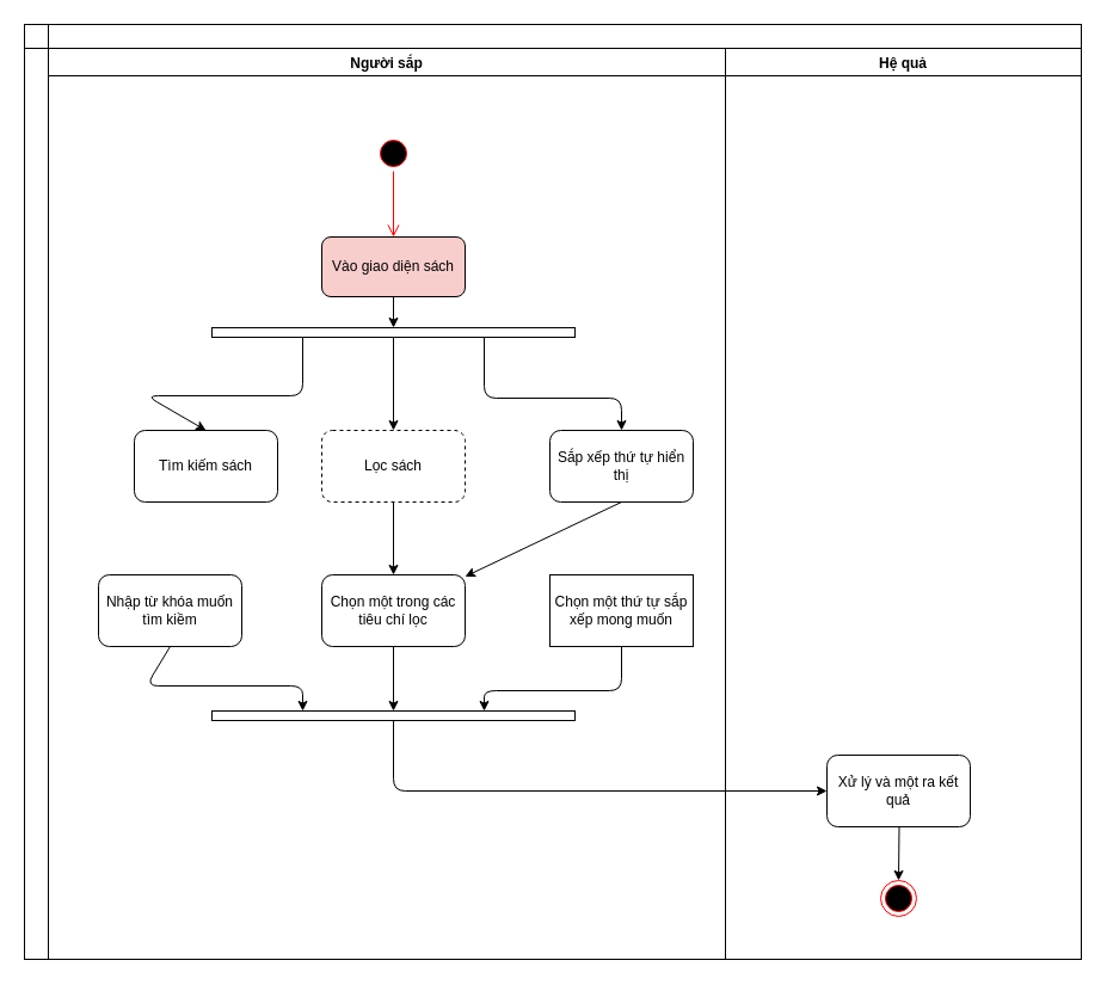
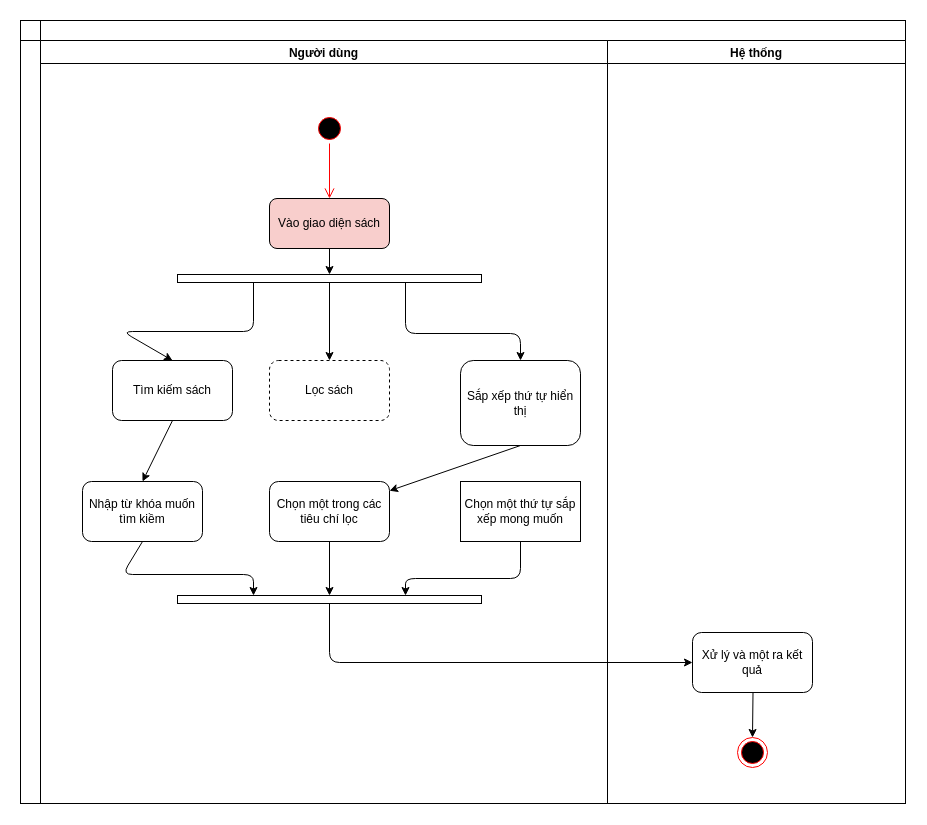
  <mxCell id="0" />
  <mxCell id="1" parent="0" />
  <mxCell id="2" value="" style="shape=internalStorage;whiteSpace=wrap;html=1;backgroundOutline=1;strokeWidth=1;" vertex="1" parent="1"><mxGeometry x="20" y="20" width="885" height="783" as="geometry" /></mxCell>
  <mxCell id="3" value="" style="ellipse;html=1;shape=startState;fillColor=#000000;strokeColor=#ff0000;" vertex="1" parent="1"><mxGeometry x="314" y="113" width="30" height="30" as="geometry" /></mxCell>
  <mxCell id="4" value="" style="edgeStyle=orthogonalEdgeStyle;html=1;verticalAlign=bottom;endArrow=open;endSize=8;strokeColor=#ff0000;" edge="1" source="3" parent="1"><mxGeometry relative="1" as="geometry"><mxPoint x="329" y="198" as="targetPoint" /></mxGeometry></mxCell>
  <mxCell id="5" value="Vào giao diện sách" style="rounded=1;whiteSpace=wrap;html=1;fillColor=#f8cecc;" vertex="1" parent="1"><mxGeometry x="269" y="198" width="120" height="50" as="geometry" /></mxCell>
  <mxCell id="6" value="" style="ellipse;html=1;shape=endState;fillColor=#000000;strokeColor=#ff0000;" vertex="1" parent="1"><mxGeometry x="737" y="737" width="30" height="30" as="geometry" /></mxCell>
  <mxCell id="7" value="" style="endArrow=classic;html=1;entryX=0.5;entryY=0;entryDx=0;entryDy=0;" edge="1" parent="1" target="6"><mxGeometry width="50" height="50" relative="1" as="geometry"><mxPoint x="752.5" y="692" as="sourcePoint" /><mxPoint x="867.5" y="667" as="targetPoint" /></mxGeometry></mxCell>
  <mxCell id="8" value="Tìm kiếm sách" style="rounded=1;whiteSpace=wrap;html=1;" vertex="1" parent="1"><mxGeometry x="112" y="360" width="120" height="60" as="geometry" /></mxCell>
  <mxCell id="9" value="Lọc sách" style="rounded=1;whiteSpace=wrap;html=1;dashed=1;" vertex="1" parent="1"><mxGeometry x="269" y="360" width="120" height="60" as="geometry" /></mxCell>
- <mxCell id="10" value="Sắp xếp thứ tự hiển thị" style="rounded=1;whiteSpace=wrap;html=1;" vertex="1" parent="1"><mxGeometry x="460" y="360" width="120" height="60" as="geometry" /></mxCell>
+ <mxCell id="10" value="Sắp xếp thứ tự hiển thị" style="rounded=1;whiteSpace=wrap;html=1;" vertex="1" parent="1"><mxGeometry x="460" y="360" width="120" height="85" as="geometry" /></mxCell>
  <mxCell id="11" value="" style="rounded=0;whiteSpace=wrap;html=1;strokeWidth=1;" vertex="1" parent="1"><mxGeometry x="177" y="274" width="304" height="8" as="geometry" /></mxCell>
  <mxCell id="12" value="" style="endArrow=classic;html=1;exitX=0.5;exitY=1;exitDx=0;exitDy=0;entryX=0.5;entryY=0;entryDx=0;entryDy=0;" edge="1" parent="1" source="5" target="11"><mxGeometry width="50" height="50" relative="1" as="geometry"><mxPoint x="445" y="223" as="sourcePoint" /><mxPoint x="495" y="173" as="targetPoint" /></mxGeometry></mxCell>
  <mxCell id="13" value="" style="endArrow=classic;html=1;exitX=0.25;exitY=1;exitDx=0;exitDy=0;entryX=0.5;entryY=0;entryDx=0;entryDy=0;" edge="1" parent="1" source="11" target="8"><mxGeometry width="50" height="50" relative="1" as="geometry"><mxPoint x="184" y="351" as="sourcePoint" /><mxPoint y="301" as="targetPoint" x="234" /><Array as="points"><mxPoint x="253" y="331" /><mxPoint x="122" y="331" /></Array></mxGeometry></mxCell>
  <mxCell id="14" value="" style="endArrow=classic;html=1;exitX=0.5;exitY=1;exitDx=0;exitDy=0;entryX=0.5;entryY=0;entryDx=0;entryDy=0;" edge="1" parent="1" source="11" target="9"><mxGeometry width="50" height="50" relative="1" as="geometry"><mxPoint x="393" y="357" as="sourcePoint" /><mxPoint x="443" y="307" as="targetPoint" /></mxGeometry></mxCell>
  <mxCell id="15" value="" style="endArrow=classic;html=1;exitX=0.75;exitY=1;exitDx=0;exitDy=0;entryX=0.5;entryY=0;entryDx=0;entryDy=0;" edge="1" parent="1" source="11" target="10"><mxGeometry width="50" height="50" relative="1" as="geometry"><mxPoint x="471" y="243" as="sourcePoint" /><mxPoint x="521" y="193" as="targetPoint" /><Array as="points"><mxPoint x="405" y="333" /><mxPoint x="520" y="333" /></Array></mxGeometry></mxCell>
  <mxCell id="16" value="Chọn một trong các tiêu chí lọc" style="rounded=1;whiteSpace=wrap;html=1;strokeWidth=1;" vertex="1" parent="1"><mxGeometry x="269" y="481" width="120" height="60" as="geometry" /></mxCell>
  <mxCell id="17" value="Nhập từ khóa muốn tìm kiềm" style="rounded=1;whiteSpace=wrap;html=1;strokeWidth=1;" vertex="1" parent="1"><mxGeometry x="82" y="481" width="120" height="60" as="geometry" /></mxCell>
  <mxCell id="18" value="Chọn một thứ tự sắp xếp mong muốn" style="whiteSpace=wrap;html=1;strokeWidth=1;rounded=0;" vertex="1" parent="1"><mxGeometry x="460" y="481" width="120" height="60" as="geometry" /></mxCell>
- <mxCell id="19" value="Người sắp" style="swimlane;strokeWidth=1;startSize=23;" vertex="1" parent="1"><mxGeometry x="40" y="40" width="567" height="763" as="geometry" /></mxCell>
- <mxCell id="20" value="Hệ quả" style="swimlane;strokeWidth=1;" vertex="1" parent="1"><mxGeometry x="607" y="40" width="298" height="763" as="geometry" /></mxCell>
+ <mxCell id="19" value="Người dùng" style="swimlane;strokeWidth=1;startSize=23;" vertex="1" parent="1"><mxGeometry x="40" y="40" width="567" height="763" as="geometry" /></mxCell>
+ <mxCell id="20" value="Hệ thống" style="swimlane;strokeWidth=1;" vertex="1" parent="1"><mxGeometry x="607" y="40" width="298" height="763" as="geometry" /></mxCell>
  <mxCell id="21" value="Xử lý và một ra kết quả" style="rounded=1;whiteSpace=wrap;html=1;strokeWidth=1;" vertex="1" parent="20"><mxGeometry x="85" y="592" width="120" height="60" as="geometry" /></mxCell>
- <mxCell id="23" value="" style="endArrow=classic;html=1;exitX=0.5;exitY=1;exitDx=0;exitDy=0;entryX=0.5;entryY=0;entryDx=0;entryDy=0;" edge="1" parent="1" source="9" target="16"><mxGeometry width="50" height="50" relative="1" as="geometry"><mxPoint x="400" y="483" as="sourcePoint" /><mxPoint x="450" y="433" as="targetPoint" /></mxGeometry></mxCell>
+ <mxCell id="22" value="" style="endArrow=classic;html=1;exitX=0.5;exitY=1;exitDx=0;exitDy=0;entryX=0.5;entryY=0;entryDx=0;entryDy=0;" edge="1" parent="1" source="8" target="17"><mxGeometry width="50" height="50" relative="1" as="geometry"><mxPoint x="188" y="477" as="sourcePoint" /><mxPoint x="238" y="427" as="targetPoint" /></mxGeometry></mxCell>
  <mxCell id="24" value="" style="endArrow=classic;html=1;exitX=0.5;exitY=1;exitDx=0;exitDy=0;" edge="1" parent="1" source="10" target="16"><mxGeometry width="50" height="50" relative="1" as="geometry"><mxPoint x="417" y="484" as="sourcePoint" /><mxPoint x="467" y="434" as="targetPoint" /></mxGeometry></mxCell>
  <mxCell id="25" value="" style="rounded=0;whiteSpace=wrap;html=1;strokeWidth=1;" vertex="1" parent="1"><mxGeometry x="177" y="595" width="304" height="8" as="geometry" /></mxCell>
  <mxCell id="26" value="" style="endArrow=classic;html=1;exitX=0.5;exitY=1;exitDx=0;exitDy=0;entryX=0.5;entryY=0;entryDx=0;entryDy=0;" edge="1" parent="1" source="16" target="25"><mxGeometry width="50" height="50" relative="1" as="geometry"><mxPoint x="297" y="598" as="sourcePoint" /><mxPoint x="347" y="548" as="targetPoint" /></mxGeometry></mxCell>
  <mxCell id="27" value="" style="endArrow=classic;html=1;exitX=0.5;exitY=1;exitDx=0;exitDy=0;entryX=0.25;entryY=0;entryDx=0;entryDy=0;" edge="1" parent="1" source="17" target="25"><mxGeometry width="50" height="50" relative="1" as="geometry"><mxPoint x="110" y="645" as="sourcePoint" /><mxPoint x="160" y="595" as="targetPoint" /><Array as="points"><mxPoint x="122" y="574" /><mxPoint x="253" y="574" /></Array></mxGeometry></mxCell>
  <mxCell id="28" value="" style="endArrow=classic;html=1;exitX=0.5;exitY=1;exitDx=0;exitDy=0;entryX=0.75;entryY=0;entryDx=0;entryDy=0;" edge="1" parent="1" source="18" target="25"><mxGeometry width="50" height="50" relative="1" as="geometry"><mxPoint x="509" y="645" as="sourcePoint" /><mxPoint x="559" y="595" as="targetPoint" /><Array as="points"><mxPoint x="520" y="578" /><mxPoint x="405" y="578" /></Array></mxGeometry></mxCell>
  <mxCell id="29" value="" style="endArrow=classic;html=1;exitX=0.5;exitY=1;exitDx=0;exitDy=0;entryX=0;entryY=0.5;entryDx=0;entryDy=0;" edge="1" parent="1" source="25" target="21"><mxGeometry width="50" height="50" relative="1" as="geometry"><mxPoint x="478" y="684" as="sourcePoint" /><mxPoint x="528" y="634" as="targetPoint" /><Array as="points"><mxPoint x="329" y="662" /></Array></mxGeometry></mxCell>
